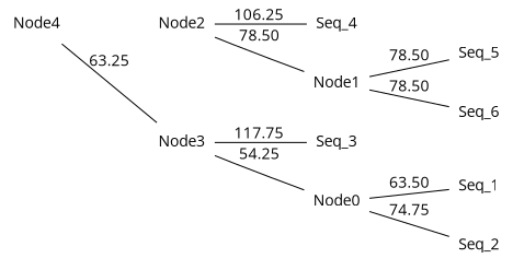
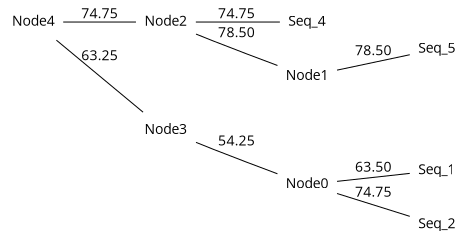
  graph {
    fontname="Open Sans"
    rankdir=LR
    node [fontname="Open Sans" shape=plaintext]
    edge [fontname="Open Sans" weight=78.50]
    Node4
    Node2
    Node3
    Seq_4
    Node1
-   Seq_3
    Node0
    Seq_5
-   Seq_6
    Seq_1
    Seq_2
+   Node4 -- Node2 [label=74.75 weight=74.75]
    Node4 -- Node3 [label=63.25 weight=63.25]
-   Node2 -- Seq_4 [label=106.25 weight=106.25]
+   Node2 -- Seq_4 [label=74.75 weight=106.25]
    Node2 -- Node1 [label=78.50 weight=27.75]
-   Node3 -- Seq_3 [label=117.75 weight=117.75]
    Node3 -- Node0 [label=54.25 weight=54.25]
    Node1 -- Seq_5 [label=78.50]
-   Node1 -- Seq_6 [label=78.50]
    Node0 -- Seq_1 [label=63.50 weight=63.50]
    Node0 -- Seq_2 [label=74.75 weight=63.50]
  }
